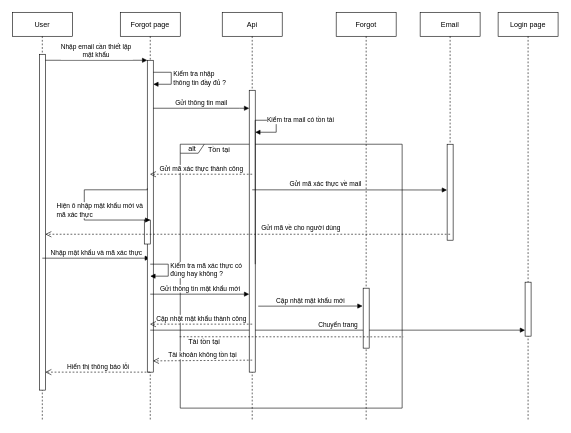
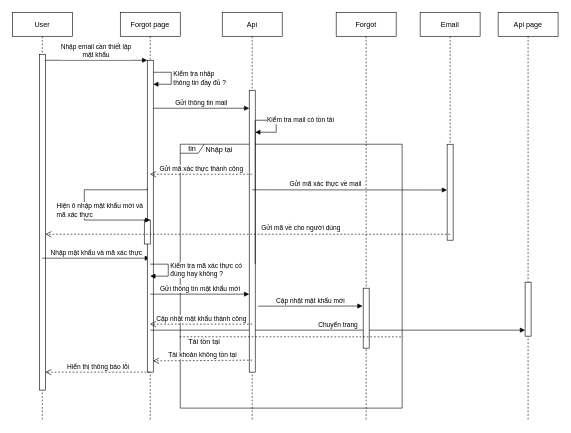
  <mxCell id="0" />
  <mxCell id="1" parent="0" />
- <mxCell id="2" value="alt" style="shape=umlFrame;whiteSpace=wrap;html=1;width=40;height=15;" parent="1" vertex="1"><mxGeometry x="300" y="240" width="370" height="440" as="geometry" /></mxCell>
+ <mxCell id="2" value="tin" style="shape=umlFrame;whiteSpace=wrap;html=1;width=40;height=15;" parent="1" vertex="1"><mxGeometry x="300" y="240" width="370" height="440" as="geometry" /></mxCell>
  <mxCell id="3" value="User" style="shape=umlLifeline;perimeter=lifelinePerimeter;container=1;collapsible=0;recursiveResize=0;rounded=0;shadow=0;strokeWidth=1;" parent="1" vertex="1"><mxGeometry x="20" y="20" width="100" height="680" as="geometry" /></mxCell>
  <mxCell id="4" value="" style="points=[];perimeter=orthogonalPerimeter;rounded=0;shadow=0;strokeWidth=1;" parent="3" vertex="1"><mxGeometry x="45" y="70" width="10" height="560" as="geometry" /></mxCell>
  <mxCell id="5" value="Nhập mật khẩu và mã xác thực" style="html=1;verticalAlign=bottom;endArrow=block;" edge="1" parent="3" target="6"><mxGeometry width="80" relative="1" as="geometry"><mxPoint x="50" y="410" as="sourcePoint" /><mxPoint x="130" y="410" as="targetPoint" /></mxGeometry></mxCell>
  <mxCell id="6" value="Forgot page" style="shape=umlLifeline;perimeter=lifelinePerimeter;container=1;collapsible=0;recursiveResize=0;rounded=0;shadow=0;strokeWidth=1;" parent="1" vertex="1"><mxGeometry x="200" y="20" width="100" height="680" as="geometry" /></mxCell>
  <mxCell id="7" value="" style="points=[];perimeter=orthogonalPerimeter;rounded=0;shadow=0;strokeWidth=1;" parent="6" vertex="1"><mxGeometry x="45" y="80" width="10" height="520" as="geometry" /></mxCell>
  <mxCell id="8" value="Gửi thông tin mật khẩu mới" style="html=1;verticalAlign=bottom;endArrow=block;" edge="1" parent="6" target="12"><mxGeometry width="80" relative="1" as="geometry"><mxPoint x="50" y="470" as="sourcePoint" /><mxPoint x="130" y="470" as="targetPoint" /></mxGeometry></mxCell>
  <mxCell id="9" value="Chuyển trang" style="html=1;verticalAlign=bottom;endArrow=block;" edge="1" parent="6" target="17"><mxGeometry width="80" relative="1" as="geometry"><mxPoint x="50" y="530" as="sourcePoint" /><mxPoint x="130" y="530" as="targetPoint" /></mxGeometry></mxCell>
  <mxCell id="10" value="Nhập email cần thiết lập&#10;mật khẩu" style="verticalAlign=bottom;endArrow=block;entryX=0;entryY=0;shadow=0;strokeWidth=1;" parent="1" source="4" target="7" edge="1"><mxGeometry relative="1" as="geometry"><mxPoint x="175" y="100" as="sourcePoint" /></mxGeometry></mxCell>
  <mxCell id="11" value="Api" style="shape=umlLifeline;perimeter=lifelinePerimeter;container=1;collapsible=0;recursiveResize=0;rounded=0;shadow=0;strokeWidth=1;" parent="1" vertex="1"><mxGeometry x="370" y="20" width="100" height="680" as="geometry" /></mxCell>
  <mxCell id="12" value="" style="points=[];perimeter=orthogonalPerimeter;rounded=0;shadow=0;strokeWidth=1;" parent="11" vertex="1"><mxGeometry x="45" y="130" width="10" height="470" as="geometry" /></mxCell>
  <mxCell id="13" value="Kiểm tra mail có tồn tài" style="edgeStyle=orthogonalEdgeStyle;html=1;align=left;spacingLeft=2;endArrow=block;rounded=0;exitX=1.003;exitY=0.617;exitDx=0;exitDy=0;exitPerimeter=0;" parent="11" source="12" edge="1"><mxGeometry x="0.551" relative="1" as="geometry"><mxPoint x="60" y="180" as="sourcePoint" /><Array as="points"><mxPoint x="55" y="180" /><mxPoint x="90" y="180" /><mxPoint x="90" y="200" /></Array><mxPoint x="55" y="200" as="targetPoint" /><mxPoint as="offset" /></mxGeometry></mxCell>
  <mxCell id="14" value="Forgot" style="shape=umlLifeline;perimeter=lifelinePerimeter;container=1;collapsible=0;recursiveResize=0;rounded=0;shadow=0;strokeWidth=1;" parent="1" vertex="1"><mxGeometry x="560" y="20" width="100" height="680" as="geometry" /></mxCell>
  <mxCell id="15" value="" style="points=[];perimeter=orthogonalPerimeter;rounded=0;shadow=0;strokeWidth=1;" parent="14" vertex="1"><mxGeometry x="45" y="460" width="10" height="100" as="geometry" /></mxCell>
- <mxCell id="16" value="Login page" style="shape=umlLifeline;perimeter=lifelinePerimeter;container=1;collapsible=0;recursiveResize=0;rounded=0;shadow=0;strokeWidth=1;" parent="1" vertex="1"><mxGeometry x="830" y="20" width="100" height="680" as="geometry" /></mxCell>
+ <mxCell id="16" value="Api page" style="shape=umlLifeline;perimeter=lifelinePerimeter;container=1;collapsible=0;recursiveResize=0;rounded=0;shadow=0;strokeWidth=1;" parent="1" vertex="1"><mxGeometry x="830" y="20" width="100" height="680" as="geometry" /></mxCell>
  <mxCell id="17" value="" style="points=[];perimeter=orthogonalPerimeter;rounded=0;shadow=0;strokeWidth=1;" parent="16" vertex="1"><mxGeometry x="45" y="450" width="10" height="90" as="geometry" /></mxCell>
  <mxCell id="18" value="Kiểm tra nhập&amp;nbsp;&lt;br&gt;thông tin đầy đủ ?" style="edgeStyle=orthogonalEdgeStyle;html=1;align=left;spacingLeft=2;endArrow=block;rounded=0;entryX=1;entryY=0;" parent="1" edge="1"><mxGeometry relative="1" as="geometry"><mxPoint x="255" y="120" as="sourcePoint" /><Array as="points"><mxPoint x="285" y="120" /></Array><mxPoint x="255" y="140" as="targetPoint" /></mxGeometry></mxCell>
  <mxCell id="19" value="Gửi thông tin mail" style="html=1;verticalAlign=bottom;endArrow=block;" parent="1" source="7" target="12" edge="1"><mxGeometry width="80" relative="1" as="geometry"><mxPoint x="260" y="180" as="sourcePoint" /><mxPoint x="340" y="180" as="targetPoint" /><Array as="points"><mxPoint x="390" y="180" /></Array></mxGeometry></mxCell>
- <mxCell id="20" value="Tồn tại" style="text;html=1;strokeColor=none;fillColor=none;align=center;verticalAlign=middle;whiteSpace=wrap;rounded=0;" parent="1" vertex="1"><mxGeometry x="325" y="240" width="80" height="20" as="geometry" /></mxCell>
+ <mxCell id="20" value="Nhập tại" style="text;html=1;strokeColor=none;fillColor=none;align=center;verticalAlign=middle;whiteSpace=wrap;rounded=0;" parent="1" vertex="1"><mxGeometry x="325" y="240" width="80" height="20" as="geometry" /></mxCell>
  <mxCell id="21" value="Gửi mã xác thực thành công" style="html=1;verticalAlign=bottom;endArrow=open;dashed=1;endSize=8;" parent="1" target="6" edge="1"><mxGeometry relative="1" as="geometry"><mxPoint x="420" y="290" as="sourcePoint" /><mxPoint x="340" y="290" as="targetPoint" /></mxGeometry></mxCell>
  <mxCell id="22" value="" style="endArrow=none;dashed=1;html=1;entryX=1.005;entryY=0.73;entryDx=0;entryDy=0;entryPerimeter=0;" parent="1" target="2" edge="1"><mxGeometry width="50" height="50" relative="1" as="geometry"><mxPoint x="299" y="561" as="sourcePoint" /><mxPoint x="470" y="360" as="targetPoint" /></mxGeometry></mxCell>
  <mxCell id="23" value="Tài tồn tại" style="text;html=1;strokeColor=none;fillColor=none;align=center;verticalAlign=middle;whiteSpace=wrap;rounded=0;" parent="1" vertex="1"><mxGeometry x="300" y="560" width="80" height="20" as="geometry" /></mxCell>
  <mxCell id="24" value="Hiển thị thông báo lỗi" style="html=1;verticalAlign=bottom;endArrow=open;dashed=1;endSize=8;" parent="1" source="6" target="4" edge="1"><mxGeometry relative="1" as="geometry"><mxPoint x="244" y="593" as="sourcePoint" /><mxPoint x="150" y="440" as="targetPoint" /><Array as="points"><mxPoint x="200" y="620" /></Array></mxGeometry></mxCell>
  <mxCell id="25" value="Email" style="shape=umlLifeline;perimeter=lifelinePerimeter;container=1;collapsible=0;recursiveResize=0;rounded=0;shadow=0;strokeWidth=1;" vertex="1" parent="1"><mxGeometry x="700" y="20" width="100" height="300" as="geometry" /></mxCell>
  <mxCell id="26" value="" style="points=[];perimeter=orthogonalPerimeter;rounded=0;shadow=0;strokeWidth=1;" vertex="1" parent="25"><mxGeometry x="45" y="220" width="10" height="160" as="geometry" /></mxCell>
  <mxCell id="27" value="" style="html=1;points=[];perimeter=orthogonalPerimeter;" vertex="1" parent="1"><mxGeometry x="240" y="366.4" width="10" height="40" as="geometry" /></mxCell>
  <mxCell id="28" value="Hiện ô nhập mật khẩu mới và&amp;nbsp;&lt;br&gt;mã xác thực" style="edgeStyle=orthogonalEdgeStyle;html=1;align=left;spacingLeft=2;endArrow=block;rounded=0;entryX=1;entryY=0;exitX=0;exitY=0.36;exitDx=0;exitDy=0;exitPerimeter=0;" edge="1" target="27" parent="1"><mxGeometry x="0.051" y="-50" relative="1" as="geometry"><mxPoint x="245" y="313.6" as="sourcePoint" /><Array as="points"><mxPoint x="245" y="316" /><mxPoint x="140" y="316" /><mxPoint x="140" y="366" /></Array><mxPoint as="offset" /></mxGeometry></mxCell>
  <mxCell id="29" value="Gửi mã xác thực về mail" style="html=1;verticalAlign=bottom;endArrow=block;entryX=-0.014;entryY=0.477;entryDx=0;entryDy=0;entryPerimeter=0;" edge="1" parent="1" target="26"><mxGeometry x="-0.25" y="1" width="80" relative="1" as="geometry"><mxPoint x="420" y="316" as="sourcePoint" /><mxPoint x="745" y="313" as="targetPoint" /><mxPoint as="offset" /></mxGeometry></mxCell>
  <mxCell id="30" value="Gửi mã về cho người dùng" style="html=1;verticalAlign=bottom;endArrow=open;dashed=1;endSize=8;exitX=0.5;exitY=0.938;exitDx=0;exitDy=0;exitPerimeter=0;" edge="1" parent="1" source="26" target="4"><mxGeometry x="-0.263" y="-2" relative="1" as="geometry"><mxPoint x="400" y="260" as="sourcePoint" /><mxPoint x="72" y="395" as="targetPoint" /><mxPoint as="offset" /></mxGeometry></mxCell>
  <mxCell id="31" value="Kiểm tra mã xác thực có&amp;nbsp;&lt;br&gt;đúng hay không ?" style="edgeStyle=orthogonalEdgeStyle;html=1;align=left;spacingLeft=2;endArrow=block;rounded=0;entryX=1;entryY=0;" edge="1" parent="1"><mxGeometry relative="1" as="geometry"><mxPoint x="250" y="439.97" as="sourcePoint" /><Array as="points"><mxPoint x="280" y="439.97" /></Array><mxPoint x="250" y="459.97" as="targetPoint" /></mxGeometry></mxCell>
  <mxCell id="32" value="Cập nhật mật khẩu mới" style="html=1;verticalAlign=bottom;endArrow=block;entryX=-0.1;entryY=0.298;entryDx=0;entryDy=0;entryPerimeter=0;" edge="1" parent="1" target="15"><mxGeometry width="80" relative="1" as="geometry"><mxPoint x="430" y="510" as="sourcePoint" /><mxPoint x="580" y="510" as="targetPoint" /></mxGeometry></mxCell>
  <mxCell id="33" value="Cập nhật mật khẩu thành công" style="html=1;verticalAlign=bottom;endArrow=open;dashed=1;endSize=8;" edge="1" parent="1" target="6"><mxGeometry relative="1" as="geometry"><mxPoint x="420" y="540" as="sourcePoint" /><mxPoint x="340" y="540" as="targetPoint" /></mxGeometry></mxCell>
  <mxCell id="34" value="Tài khoản không tồn tại" style="html=1;verticalAlign=bottom;endArrow=open;dashed=1;endSize=8;entryX=0.948;entryY=0.964;entryDx=0;entryDy=0;entryPerimeter=0;" edge="1" parent="1" target="7"><mxGeometry relative="1" as="geometry"><mxPoint x="420" y="600" as="sourcePoint" /><mxPoint x="340" y="600" as="targetPoint" /></mxGeometry></mxCell>
